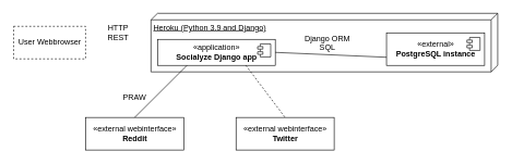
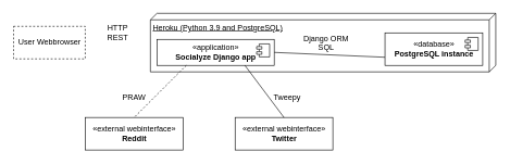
  <mxCell id="0" />
  <mxCell id="1" parent="0" />
- <mxCell id="2" value="Heroku (Python 3.9 and Django)" style="verticalAlign=top;align=left;spacingTop=8;spacingLeft=2;spacingRight=12;shape=cube;size=10;direction=south;fontStyle=4;html=1;" vertex="1" parent="1"><mxGeometry x="230" y="20" width="530" height="90" as="geometry" /></mxCell>
+ <mxCell id="2" value="Heroku (Python 3.9 and PostgreSQL)" style="verticalAlign=top;align=left;spacingTop=8;spacingLeft=2;spacingRight=12;shape=cube;size=10;direction=south;fontStyle=4;html=1;" vertex="1" parent="1"><mxGeometry x="230" y="20" width="530" height="90" as="geometry" /></mxCell>
  <mxCell id="3" value="«application»&lt;br&gt;&lt;b&gt;Socialyze Django app&lt;/b&gt;" style="html=1;dropTarget=0;" vertex="1" parent="1"><mxGeometry x="240" y="60" width="180" height="40" as="geometry" /></mxCell>
  <mxCell id="4" value="" style="shape=module;jettyWidth=8;jettyHeight=4;" vertex="1" parent="3"><mxGeometry x="1" width="20" height="20" relative="1" as="geometry"><mxPoint x="-27" y="7" as="offset" /></mxGeometry></mxCell>
- <mxCell id="5" value="«external»&lt;br&gt;&lt;b&gt;PostgreSQL instance&lt;/b&gt;" style="html=1;dropTarget=0;" vertex="1" parent="1"><mxGeometry x="590" y="50" width="150" height="50" as="geometry" /></mxCell>
+ <mxCell id="5" value="«database»&lt;br&gt;&lt;b&gt;PostgreSQL instance&lt;/b&gt;" style="html=1;dropTarget=0;" vertex="1" parent="1"><mxGeometry x="590" y="50" width="150" height="50" as="geometry" /></mxCell>
  <mxCell id="6" value="" style="shape=module;jettyWidth=8;jettyHeight=4;" vertex="1" parent="5"><mxGeometry x="1" width="20" height="20" relative="1" as="geometry"><mxPoint x="-27" y="7" as="offset" /></mxGeometry></mxCell>
  <mxCell id="7" value="User Webbrowser" style="html=1;dashed=1;" vertex="1" parent="1"><mxGeometry x="20" y="40" width="110" height="50" as="geometry" /></mxCell>
  <mxCell id="8" value="Django ORM&#10;SQL" style="text;align=center;fontStyle=0;verticalAlign=middle;spacingLeft=3;spacingRight=3;strokeColor=none;rotatable=0;points=[[0,0.5],[1,0.5]];portConstraint=eastwest;" vertex="1" parent="1"><mxGeometry x="460" y="52" width="80" height="26" as="geometry" /></mxCell>
  <mxCell id="9" value="HTTP&lt;br&gt;REST" style="text;html=1;strokeColor=none;fillColor=none;align=center;verticalAlign=middle;whiteSpace=wrap;rounded=0;" vertex="1" parent="1"><mxGeometry x="160" y="40" width="40" height="20" as="geometry" /></mxCell>
  <mxCell id="10" value="«external webinterface»&lt;br&gt;&lt;b&gt;Reddit&lt;/b&gt;" style="html=1;" vertex="1" parent="1"><mxGeometry x="130" y="180" width="150" height="50" as="geometry" /></mxCell>
  <mxCell id="11" value="«external webinterface»&lt;br&gt;&lt;b&gt;Twitter&lt;/b&gt;" style="html=1;" vertex="1" parent="1"><mxGeometry x="360" y="180" width="150" height="50" as="geometry" /></mxCell>
  <mxCell id="12" value="PRAW" style="text;html=1;strokeColor=none;fillColor=none;align=center;verticalAlign=middle;whiteSpace=wrap;rounded=0;" vertex="1" parent="1"><mxGeometry x="185" y="140" width="40" height="20" as="geometry" /></mxCell>
+ <mxCell id="13" value="Tweepy" style="text;html=1;strokeColor=none;fillColor=none;align=center;verticalAlign=middle;whiteSpace=wrap;rounded=0;" vertex="1" parent="1"><mxGeometry x="420" y="140" width="40" height="20" as="geometry" /></mxCell>
  <mxCell id="14" value="" style="endArrow=none;html=1;exitX=1;exitY=0.5;exitDx=0;exitDy=0;entryX=0;entryY=0.75;entryDx=0;entryDy=0;" edge="1" parent="1" source="3" target="5"><mxGeometry width="50" height="50" relative="1" as="geometry"><mxPoint x="430" y="260" as="sourcePoint" /><mxPoint x="480" y="210" as="targetPoint" /></mxGeometry></mxCell>
- <mxCell id="15" value="" style="endArrow=none;html=1;exitX=0.25;exitY=1;exitDx=0;exitDy=0;entryX=0.5;entryY=0;entryDx=0;entryDy=0;" edge="1" parent="1" source="3" target="10"><mxGeometry width="50" height="50" relative="1" as="geometry"><mxPoint x="430" y="260" as="sourcePoint" /><mxPoint x="480" y="210" as="targetPoint" /></mxGeometry></mxCell>
- <mxCell id="16" value="" style="endArrow=none;html=1;exitX=0.75;exitY=1;exitDx=0;exitDy=0;entryX=0.5;entryY=0;entryDx=0;entryDy=0;dashed=1;" edge="1" parent="1" source="3" target="11"><mxGeometry width="50" height="50" relative="1" as="geometry"><mxPoint x="295" y="110" as="sourcePoint" /><mxPoint x="215" y="190" as="targetPoint" /></mxGeometry></mxCell>
+ <mxCell id="15" value="" style="endArrow=none;html=1;exitX=0.25;exitY=1;exitDx=0;exitDy=0;entryX=0.5;entryY=0;entryDx=0;entryDy=0;dashed=1;" edge="1" parent="1" source="3" target="10"><mxGeometry width="50" height="50" relative="1" as="geometry"><mxPoint x="430" y="260" as="sourcePoint" /><mxPoint x="480" y="210" as="targetPoint" /></mxGeometry></mxCell>
+ <mxCell id="16" value="" style="endArrow=none;html=1;exitX=0.75;exitY=1;exitDx=0;exitDy=0;entryX=0.5;entryY=0;entryDx=0;entryDy=0;" edge="1" parent="1" source="3" target="11"><mxGeometry width="50" height="50" relative="1" as="geometry"><mxPoint x="295" y="110" as="sourcePoint" /><mxPoint x="215" y="190" as="targetPoint" /></mxGeometry></mxCell>
